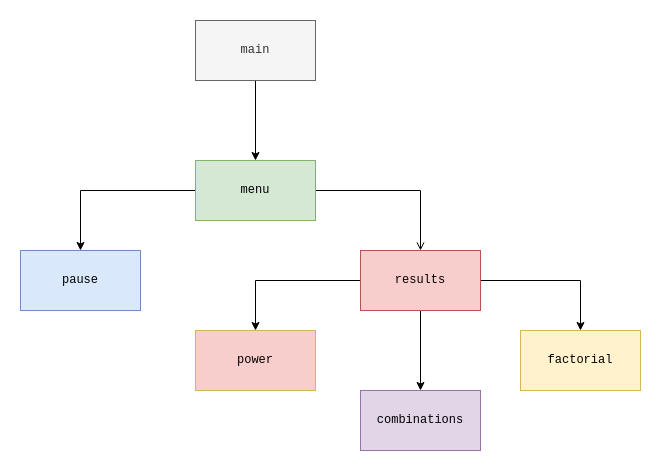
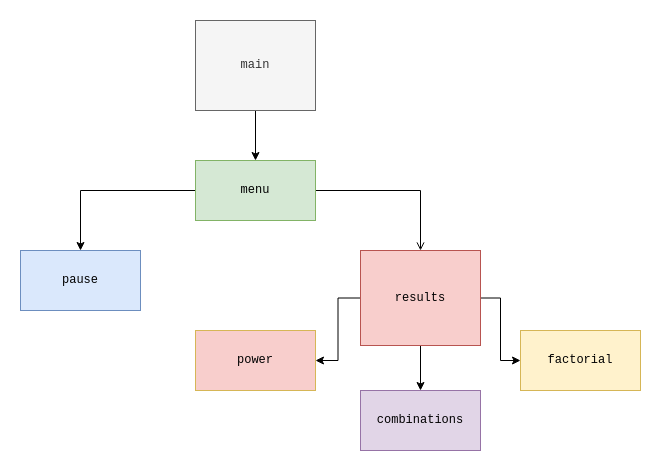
  <mxCell id="0" />
  <mxCell id="1" parent="0" />
  <mxCell id="2" value="" style="edgeStyle=orthogonalEdgeStyle;rounded=0;orthogonalLoop=1;jettySize=auto;html=1;fontFamily=Courier New;" edge="1" parent="1" source="3" target="6"><mxGeometry relative="1" as="geometry" /></mxCell>
- <mxCell id="3" value="main" style="rounded=0;whiteSpace=wrap;html=1;fontFamily=Courier New;fillColor=#f5f5f5;strokeColor=#666666;fontColor=#333333;" vertex="1" parent="1"><mxGeometry x="195" y="20" width="120" height="60" as="geometry" /></mxCell>
+ <mxCell id="3" value="main" style="rounded=0;whiteSpace=wrap;html=1;fontFamily=Courier New;fillColor=#f5f5f5;strokeColor=#666666;fontColor=#333333;" vertex="1" parent="1"><mxGeometry x="195" y="20" width="120" height="90" as="geometry" /></mxCell>
  <mxCell id="4" value="" style="edgeStyle=orthogonalEdgeStyle;rounded=0;orthogonalLoop=1;jettySize=auto;html=1;fontFamily=Courier New;endArrow=open;" edge="1" parent="1" source="6" target="11"><mxGeometry relative="1" as="geometry" /></mxCell>
  <mxCell id="5" value="" style="edgeStyle=orthogonalEdgeStyle;rounded=0;orthogonalLoop=1;jettySize=auto;html=1;fontFamily=Courier New;" edge="1" parent="1" source="6" target="7"><mxGeometry relative="1" as="geometry" /></mxCell>
  <mxCell id="6" value="menu" style="rounded=0;whiteSpace=wrap;html=1;fontFamily=Courier New;fillColor=#d5e8d4;strokeColor=#82b366;" vertex="1" parent="1"><mxGeometry x="195" y="160" width="120" height="60" as="geometry" /></mxCell>
  <mxCell id="7" value="pause" style="rounded=0;whiteSpace=wrap;html=1;fontFamily=Courier New;fillColor=#dae8fc;strokeColor=#6c8ebf;" vertex="1" parent="1"><mxGeometry x="20" y="250" width="120" height="60" as="geometry" /></mxCell>
  <mxCell id="8" value="" style="edgeStyle=orthogonalEdgeStyle;rounded=0;orthogonalLoop=1;jettySize=auto;html=1;fontFamily=Courier New;" edge="1" parent="1" source="11" target="14"><mxGeometry relative="1" as="geometry" /></mxCell>
  <mxCell id="9" value="" style="edgeStyle=orthogonalEdgeStyle;rounded=0;orthogonalLoop=1;jettySize=auto;html=1;fontFamily=Courier New;" edge="1" parent="1" source="11" target="13"><mxGeometry relative="1" as="geometry" /></mxCell>
  <mxCell id="10" value="" style="edgeStyle=orthogonalEdgeStyle;rounded=0;orthogonalLoop=1;jettySize=auto;html=1;fontFamily=Courier New;" edge="1" parent="1" source="11" target="12"><mxGeometry relative="1" as="geometry" /></mxCell>
- <mxCell id="11" value="results" style="rounded=0;whiteSpace=wrap;html=1;fontFamily=Courier New;fillColor=#f8cecc;strokeColor=#b85450;" vertex="1" parent="1"><mxGeometry x="360" y="250" width="120" height="60" as="geometry" /></mxCell>
+ <mxCell id="11" value="results" style="rounded=0;whiteSpace=wrap;html=1;fontFamily=Courier New;fillColor=#f8cecc;strokeColor=#b85450;" vertex="1" parent="1"><mxGeometry x="360" y="250" width="120" height="95" as="geometry" /></mxCell>
  <mxCell id="12" value="combinations" style="rounded=0;whiteSpace=wrap;html=1;fontFamily=Courier New;fillColor=#e1d5e7;strokeColor=#9673a6;" vertex="1" parent="1"><mxGeometry x="360" y="390" width="120" height="60" as="geometry" /></mxCell>
  <mxCell id="13" value="factorial" style="rounded=0;whiteSpace=wrap;html=1;fontFamily=Courier New;fillColor=#fff2cc;strokeColor=#d6b656;" vertex="1" parent="1"><mxGeometry x="520" y="330" width="120" height="60" as="geometry" /></mxCell>
  <mxCell id="14" value="power" style="rounded=0;whiteSpace=wrap;html=1;fontFamily=Courier New;fillColor=#f8cecc;strokeColor=#d6b656;" vertex="1" parent="1"><mxGeometry x="195" y="330" width="120" height="60" as="geometry" /></mxCell>
